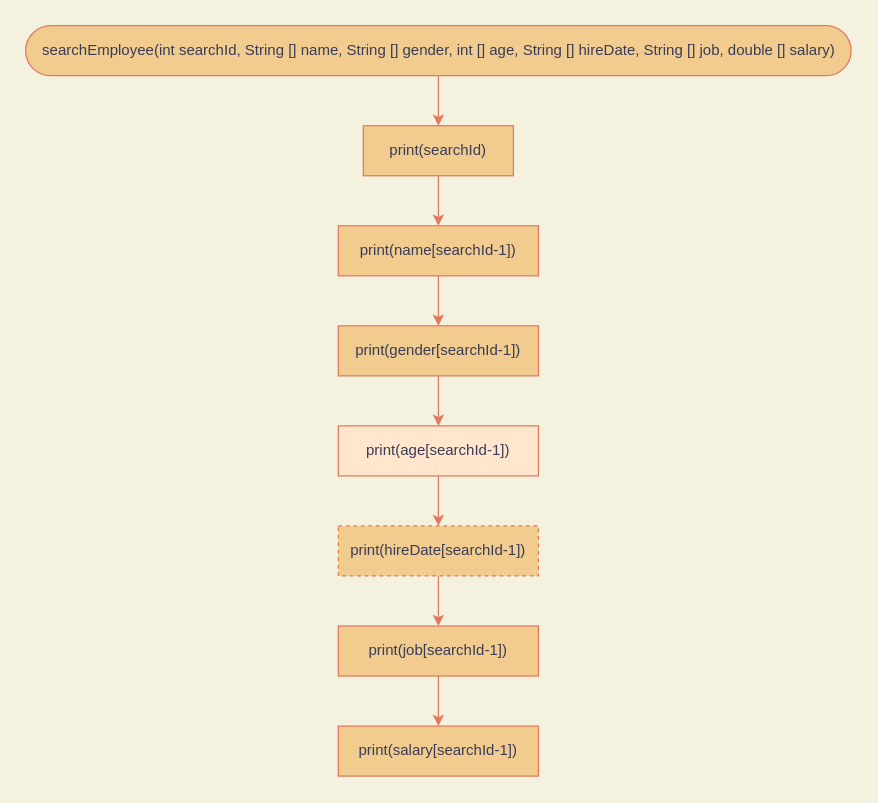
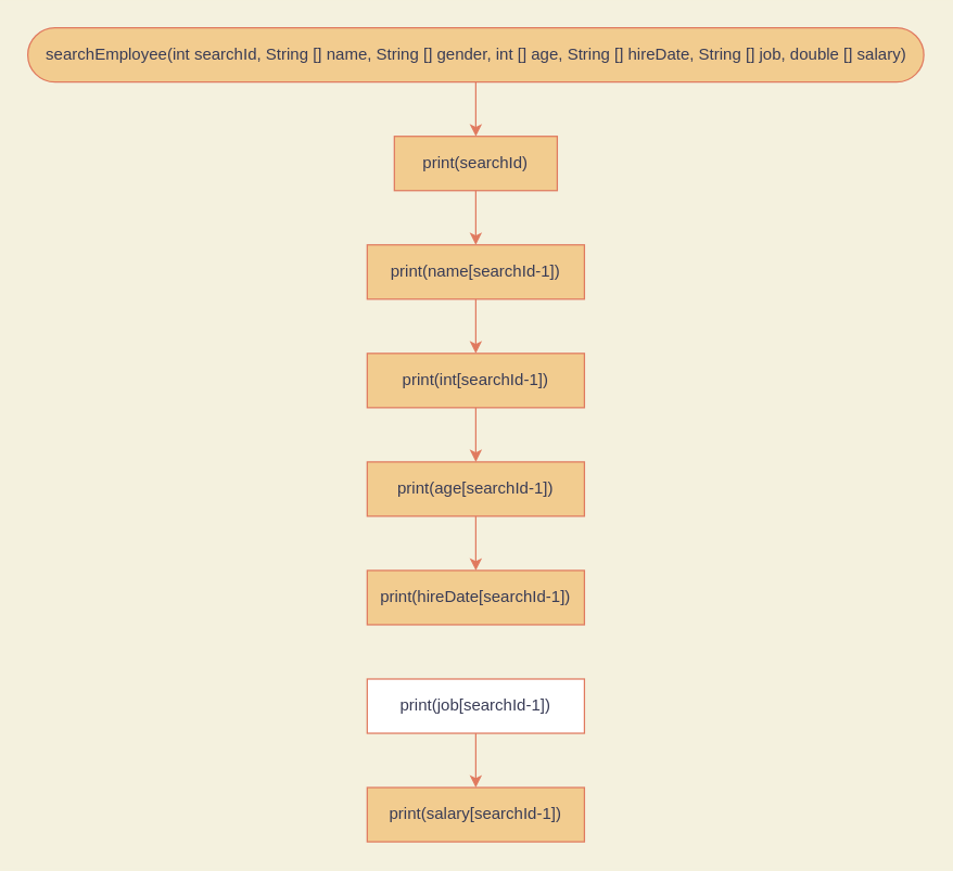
  <mxCell id="0" />
  <mxCell id="1" parent="0" />
  <mxCell id="2" value="searchEmployee(int searchId, String [] name, String [] gender, int [] age, String [] hireDate, String [] job, double [] salary)" style="html=1;dashed=0;whitespace=wrap;shape=mxgraph.dfd.start;fillColor=#F2CC8F;strokeColor=#E07A5F;fontColor=#393C56;" vertex="1" parent="1"><mxGeometry x="20" y="20" width="660" height="40" as="geometry" /></mxCell>
  <mxCell id="3" value="print(searchId)" style="rounded=0;whiteSpace=wrap;html=1;fillColor=#F2CC8F;strokeColor=#E07A5F;fontColor=#393C56;" vertex="1" parent="1"><mxGeometry x="290" y="100" width="120" height="40" as="geometry" /></mxCell>
  <mxCell id="4" value="print(name[searchId-1])" style="rounded=0;whiteSpace=wrap;html=1;fillColor=#F2CC8F;strokeColor=#E07A5F;fontColor=#393C56;" vertex="1" parent="1"><mxGeometry x="270" y="180" width="160" height="40" as="geometry" /></mxCell>
- <mxCell id="5" value="print(hireDate[searchId-1])" style="rounded=0;whiteSpace=wrap;html=1;fillColor=#F2CC8F;strokeColor=#E07A5F;fontColor=#393C56;dashed=1;" vertex="1" parent="1"><mxGeometry x="270" y="420" width="160" height="40" as="geometry" /></mxCell>
- <mxCell id="6" value="print(gender[searchId-1])" style="rounded=0;whiteSpace=wrap;html=1;fillColor=#F2CC8F;strokeColor=#E07A5F;fontColor=#393C56;" vertex="1" parent="1"><mxGeometry x="270" y="260" width="160" height="40" as="geometry" /></mxCell>
- <mxCell id="7" value="print(job[searchId-1])" style="rounded=0;whiteSpace=wrap;html=1;fillColor=#F2CC8F;strokeColor=#E07A5F;fontColor=#393C56;" vertex="1" parent="1"><mxGeometry x="270" y="500" width="160" height="40" as="geometry" /></mxCell>
- <mxCell id="8" value="print(age[searchId-1])" style="rounded=0;whiteSpace=wrap;html=1;fillColor=#ffe6cc;strokeColor=#E07A5F;fontColor=#393C56;" vertex="1" parent="1"><mxGeometry x="270" y="340" width="160" height="40" as="geometry" /></mxCell>
+ <mxCell id="5" value="print(hireDate[searchId-1])" style="rounded=0;whiteSpace=wrap;html=1;fillColor=#F2CC8F;strokeColor=#E07A5F;fontColor=#393C56;" vertex="1" parent="1"><mxGeometry x="270" y="420" width="160" height="40" as="geometry" /></mxCell>
+ <mxCell id="6" value="print(int[searchId-1])" style="rounded=0;whiteSpace=wrap;html=1;fillColor=#F2CC8F;strokeColor=#E07A5F;fontColor=#393C56;" vertex="1" parent="1"><mxGeometry x="270" y="260" width="160" height="40" as="geometry" /></mxCell>
+ <mxCell id="7" value="print(job[searchId-1])" style="rounded=0;whiteSpace=wrap;html=1;fillColor=#ffffff;strokeColor=#E07A5F;fontColor=#393C56;" vertex="1" parent="1"><mxGeometry x="270" y="500" width="160" height="40" as="geometry" /></mxCell>
+ <mxCell id="8" value="print(age[searchId-1])" style="rounded=0;whiteSpace=wrap;html=1;fillColor=#F2CC8F;strokeColor=#E07A5F;fontColor=#393C56;" vertex="1" parent="1"><mxGeometry x="270" y="340" width="160" height="40" as="geometry" /></mxCell>
  <mxCell id="9" value="print(salary[searchId-1])" style="rounded=0;whiteSpace=wrap;html=1;fillColor=#F2CC8F;strokeColor=#E07A5F;fontColor=#393C56;" vertex="1" parent="1"><mxGeometry x="270" y="580" width="160" height="40" as="geometry" /></mxCell>
  <mxCell id="10" value="" style="endArrow=classic;html=1;rounded=0;entryX=0.5;entryY=0;entryDx=0;entryDy=0;exitX=0.5;exitY=0.5;exitDx=0;exitDy=20;exitPerimeter=0;labelBackgroundColor=#F4F1DE;strokeColor=#E07A5F;fontColor=#393C56;" edge="1" parent="1" source="2" target="3"><mxGeometry width="50" height="50" relative="1" as="geometry"><mxPoint x="0" y="440" as="sourcePoint" /><mxPoint x="50" y="390" as="targetPoint" /></mxGeometry></mxCell>
  <mxCell id="11" value="" style="endArrow=classic;html=1;rounded=0;entryX=0.5;entryY=0;entryDx=0;entryDy=0;exitX=0.5;exitY=1;exitDx=0;exitDy=0;labelBackgroundColor=#F4F1DE;strokeColor=#E07A5F;fontColor=#393C56;" edge="1" parent="1" source="3" target="4"><mxGeometry width="50" height="50" relative="1" as="geometry"><mxPoint x="150" y="340" as="sourcePoint" /><mxPoint x="200" y="290" as="targetPoint" /></mxGeometry></mxCell>
  <mxCell id="12" value="" style="endArrow=classic;html=1;rounded=0;entryX=0.5;entryY=0;entryDx=0;entryDy=0;exitX=0.5;exitY=1;exitDx=0;exitDy=0;labelBackgroundColor=#F4F1DE;strokeColor=#E07A5F;fontColor=#393C56;" edge="1" parent="1" source="4" target="6"><mxGeometry width="50" height="50" relative="1" as="geometry"><mxPoint x="20" y="460" as="sourcePoint" /><mxPoint x="70" y="410" as="targetPoint" /></mxGeometry></mxCell>
  <mxCell id="13" value="" style="endArrow=classic;html=1;rounded=0;entryX=0.5;entryY=0;entryDx=0;entryDy=0;exitX=0.5;exitY=1;exitDx=0;exitDy=0;labelBackgroundColor=#F4F1DE;strokeColor=#E07A5F;fontColor=#393C56;" edge="1" parent="1" source="6" target="8"><mxGeometry width="50" height="50" relative="1" as="geometry"><mxPoint x="30" y="470" as="sourcePoint" /><mxPoint x="80" y="420" as="targetPoint" /></mxGeometry></mxCell>
- <mxCell id="14" value="" style="endArrow=classic;html=1;rounded=0;entryX=0.5;entryY=0;entryDx=0;entryDy=0;exitX=0.5;exitY=1;exitDx=0;exitDy=0;labelBackgroundColor=#F4F1DE;strokeColor=#E07A5F;fontColor=#393C56;" edge="1" parent="1" source="5" target="7"><mxGeometry width="50" height="50" relative="1" as="geometry"><mxPoint x="40" y="480" as="sourcePoint" /><mxPoint x="90" y="430" as="targetPoint" /></mxGeometry></mxCell>
  <mxCell id="15" value="" style="endArrow=classic;html=1;rounded=0;entryX=0.5;entryY=0;entryDx=0;entryDy=0;exitX=0.5;exitY=1;exitDx=0;exitDy=0;labelBackgroundColor=#F4F1DE;strokeColor=#E07A5F;fontColor=#393C56;" edge="1" parent="1" source="8" target="5"><mxGeometry width="50" height="50" relative="1" as="geometry"><mxPoint x="50" y="490" as="sourcePoint" /><mxPoint x="100" y="440" as="targetPoint" /></mxGeometry></mxCell>
  <mxCell id="16" value="" style="endArrow=classic;html=1;rounded=0;entryX=0.5;entryY=0;entryDx=0;entryDy=0;exitX=0.5;exitY=1;exitDx=0;exitDy=0;labelBackgroundColor=#F4F1DE;strokeColor=#E07A5F;fontColor=#393C56;" edge="1" parent="1" source="7" target="9"><mxGeometry width="50" height="50" relative="1" as="geometry"><mxPoint x="-30" y="590" as="sourcePoint" /><mxPoint x="20" y="540" as="targetPoint" /></mxGeometry></mxCell>
